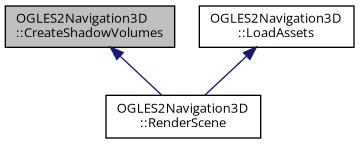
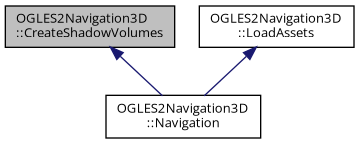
  digraph {
    fontname="Open Sans"
    rankdir=TB
    node [color=black fillcolor=white fontname="Open Sans" fontsize=10 shape=record style=filled]
    edge [color=midnightblue dir=back fontname="Open Sans" fontsize=10 labelfontname=Helvetica labelfontsize=10 style=solid]
    n1 [fillcolor=grey75 fontcolor=black height=0.2 label="OGLES2Navigation3D\l::CreateShadowVolumes" width=0.4]
-   n2 [height=0.2 label="OGLES2Navigation3D\l::RenderScene" width=0.4]
+   n2 [height=0.2 label="OGLES2Navigation3D\l::Navigation" width=0.4]
    n3 [height=0.2 label="OGLES2Navigation3D\l::LoadAssets" width=0.4]
    n1 -> n2
    n3 -> n2
  }
